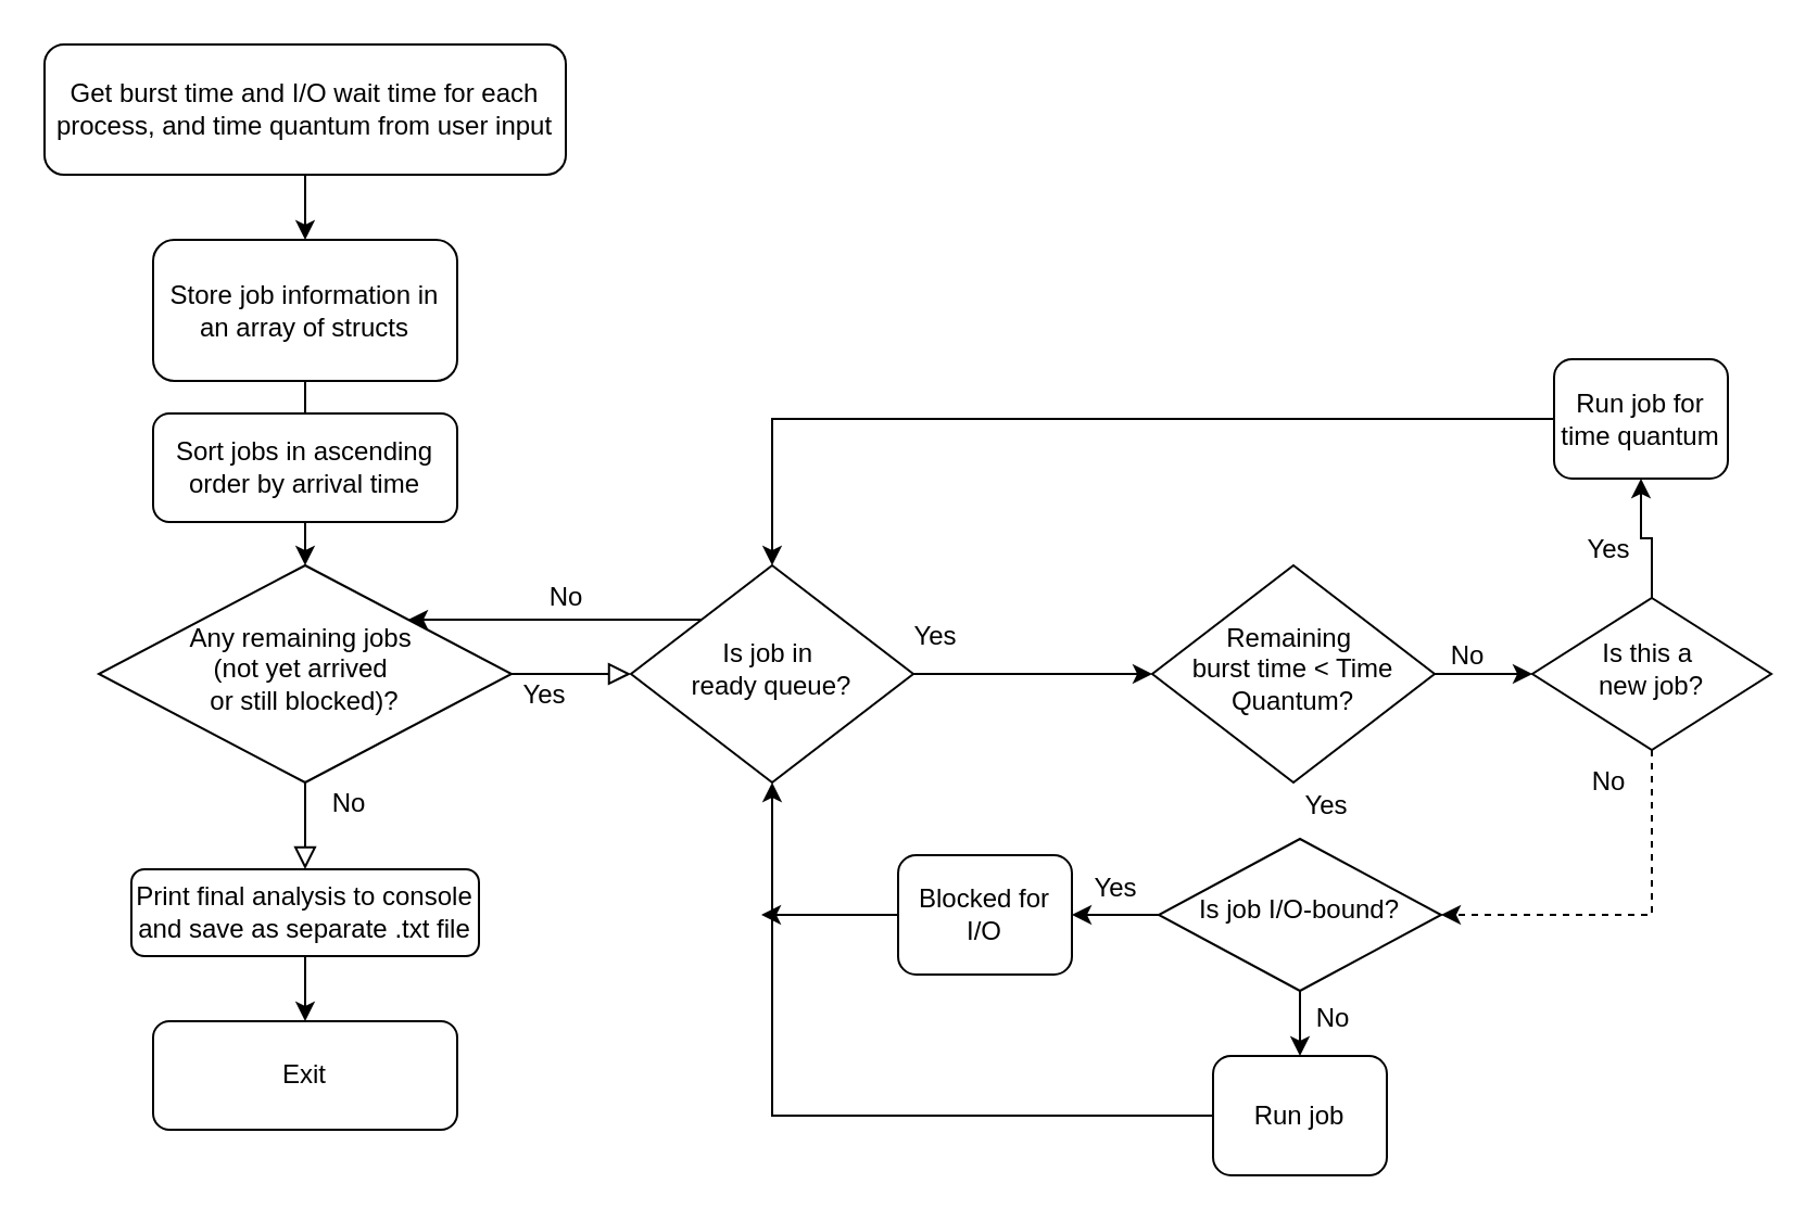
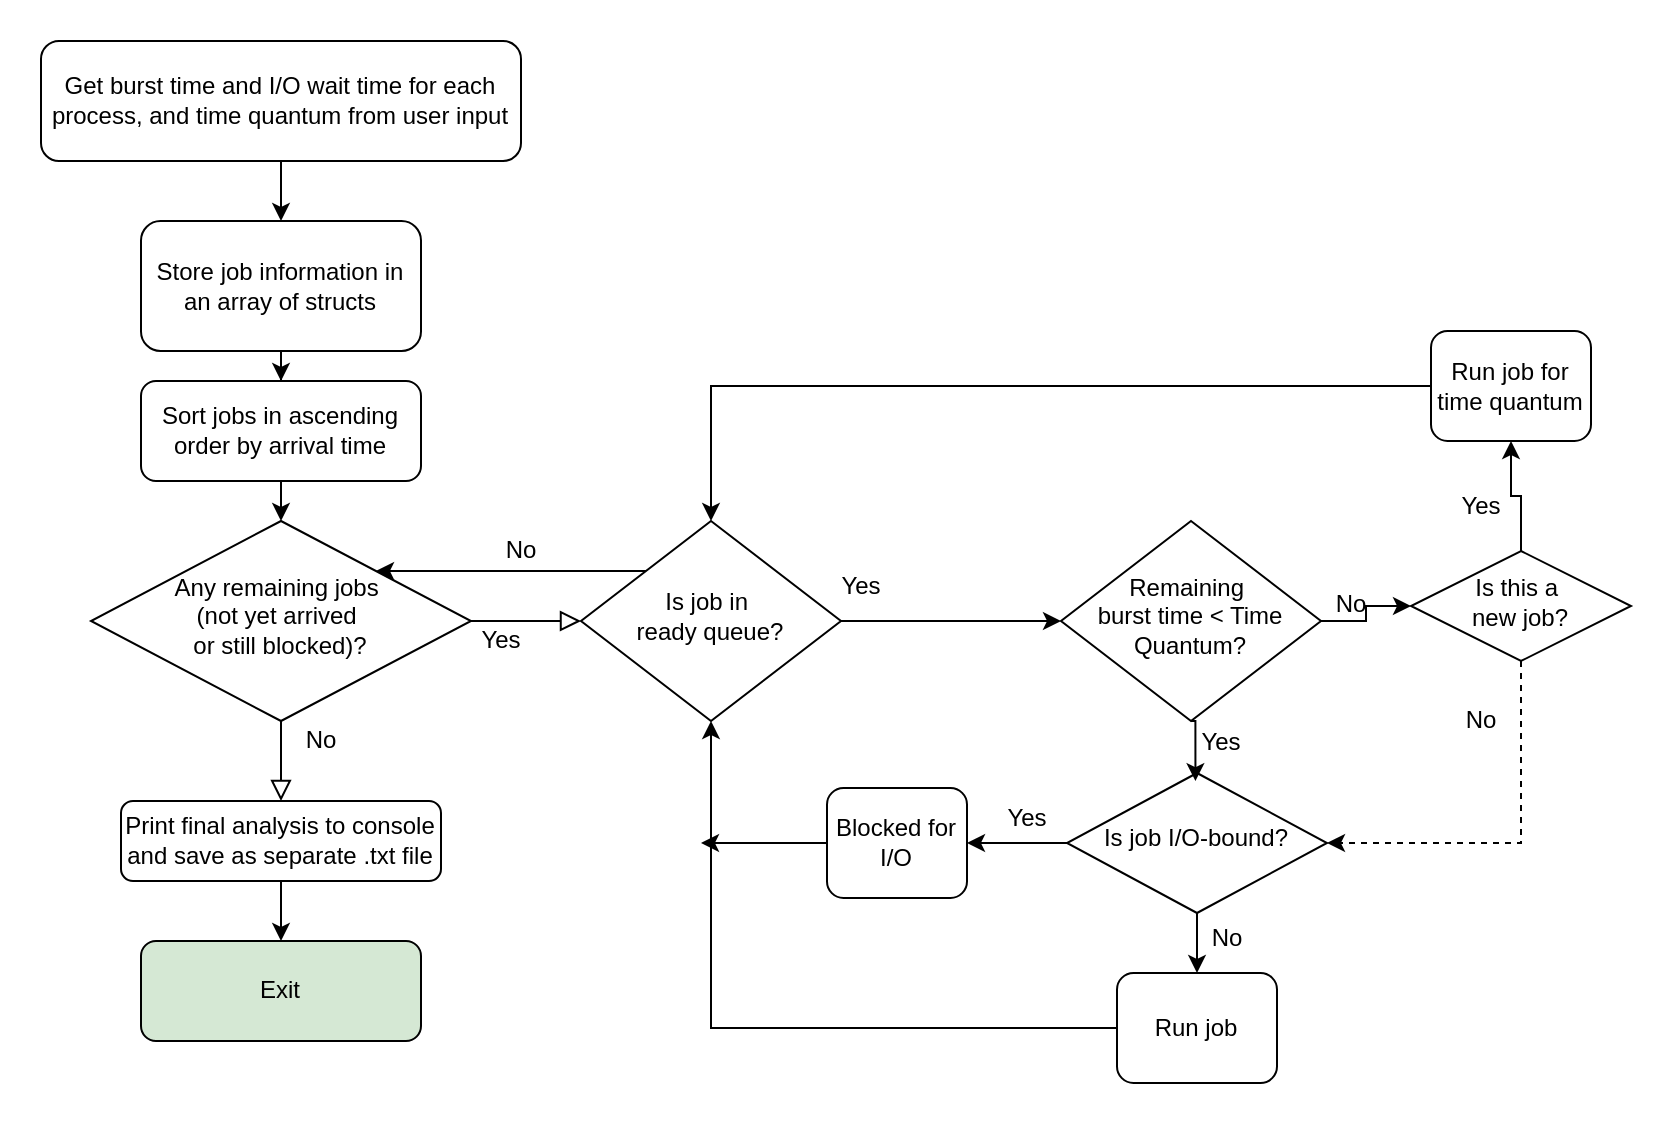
  <mxCell id="0" />
  <mxCell id="1" parent="0" />
  <mxCell id="2" style="edgeStyle=orthogonalEdgeStyle;rounded=0;orthogonalLoop=1;jettySize=auto;html=1;exitX=0.5;exitY=1;exitDx=0;exitDy=0;entryX=0.5;entryY=0;entryDx=0;entryDy=0;" parent="1" source="3" target="10" edge="1"><mxGeometry relative="1" as="geometry" /></mxCell>
  <mxCell id="3" value="Get burst time and I/O wait time for each process, and time quantum from user input" style="rounded=1;whiteSpace=wrap;html=1;fontSize=12;glass=0;strokeWidth=1;shadow=0;" parent="1" vertex="1"><mxGeometry x="20" y="20" width="240" height="60" as="geometry" /></mxCell>
  <mxCell id="4" value="&lt;font style=&quot;font-size: 12px;&quot;&gt;No&lt;/font&gt;" style="rounded=0;html=1;jettySize=auto;orthogonalLoop=1;fontSize=11;endArrow=block;endFill=0;endSize=8;strokeWidth=1;shadow=0;labelBackgroundColor=none;edgeStyle=orthogonalEdgeStyle;" parent="1" source="6" target="8" edge="1"><mxGeometry x="-0.5" y="20" relative="1" as="geometry"><mxPoint as="offset" /></mxGeometry></mxCell>
  <mxCell id="5" value="&lt;font style=&quot;font-size: 12px;&quot;&gt;Yes&lt;/font&gt;" style="edgeStyle=orthogonalEdgeStyle;rounded=0;html=1;jettySize=auto;orthogonalLoop=1;fontSize=11;endArrow=block;endFill=0;endSize=8;strokeWidth=1;shadow=0;labelBackgroundColor=none;" parent="1" source="6" edge="1"><mxGeometry x="-0.456" y="-10" relative="1" as="geometry"><mxPoint as="offset" /><mxPoint x="290" y="310" as="targetPoint" /></mxGeometry></mxCell>
  <mxCell id="6" value="Any remaining jobs&amp;nbsp;&lt;div&gt;(not yet arrived&amp;nbsp;&lt;/div&gt;&lt;div&gt;or still blocked)?&lt;/div&gt;" style="rhombus;whiteSpace=wrap;html=1;shadow=0;fontFamily=Helvetica;fontSize=12;align=center;strokeWidth=1;spacing=6;spacingTop=-4;" parent="1" vertex="1"><mxGeometry x="45" y="260" width="190" height="100" as="geometry" /></mxCell>
  <mxCell id="7" value="" style="edgeStyle=orthogonalEdgeStyle;rounded=0;orthogonalLoop=1;jettySize=auto;html=1;" parent="1" source="8" target="13" edge="1"><mxGeometry relative="1" as="geometry" /></mxCell>
  <mxCell id="8" value="Print final analysis to console and save as separate .txt file" style="rounded=1;whiteSpace=wrap;html=1;fontSize=12;glass=0;strokeWidth=1;shadow=0;" parent="1" vertex="1"><mxGeometry x="60" y="400" width="160" height="40" as="geometry" /></mxCell>
- <mxCell id="9" value="" style="edgeStyle=orthogonalEdgeStyle;rounded=0;orthogonalLoop=1;jettySize=auto;html=1;endArrow=none;" parent="1" source="10" target="12" edge="1"><mxGeometry relative="1" as="geometry" /></mxCell>
+ <mxCell id="9" value="" style="edgeStyle=orthogonalEdgeStyle;rounded=0;orthogonalLoop=1;jettySize=auto;html=1;" parent="1" source="10" target="12" edge="1"><mxGeometry relative="1" as="geometry" /></mxCell>
  <mxCell id="10" value="Store job information in an array of structs" style="rounded=1;whiteSpace=wrap;html=1;fontSize=12;glass=0;strokeWidth=1;shadow=0;" parent="1" vertex="1"><mxGeometry x="70" y="110" width="140" height="65" as="geometry" /></mxCell>
  <mxCell id="11" value="" style="edgeStyle=orthogonalEdgeStyle;rounded=0;orthogonalLoop=1;jettySize=auto;html=1;" parent="1" source="12" target="6" edge="1"><mxGeometry relative="1" as="geometry"><Array as="points"><mxPoint x="140" y="260" /><mxPoint x="145" y="260" /></Array></mxGeometry></mxCell>
  <mxCell id="12" value="Sort jobs in ascending order by arrival time" style="rounded=1;whiteSpace=wrap;html=1;fontSize=12;glass=0;strokeWidth=1;shadow=0;" parent="1" vertex="1"><mxGeometry x="70" y="190" width="140" height="50" as="geometry" /></mxCell>
- <mxCell id="13" value="Exit" style="rounded=1;whiteSpace=wrap;html=1;fontSize=12;glass=0;strokeWidth=1;shadow=0;" parent="1" vertex="1"><mxGeometry x="70" y="470" width="140" height="50" as="geometry" /></mxCell>
+ <mxCell id="13" value="Exit" style="rounded=1;whiteSpace=wrap;html=1;fontSize=12;glass=0;strokeWidth=1;shadow=0;fillColor=#d5e8d4;" parent="1" vertex="1"><mxGeometry x="70" y="470" width="140" height="50" as="geometry" /></mxCell>
  <mxCell id="14" style="edgeStyle=orthogonalEdgeStyle;rounded=0;orthogonalLoop=1;jettySize=auto;html=1;exitX=0;exitY=0;exitDx=0;exitDy=0;entryX=1;entryY=0;entryDx=0;entryDy=0;" parent="1" source="16" target="6" edge="1"><mxGeometry relative="1" as="geometry" /></mxCell>
  <mxCell id="15" value="" style="edgeStyle=orthogonalEdgeStyle;rounded=0;orthogonalLoop=1;jettySize=auto;html=1;" parent="1" source="16" target="19" edge="1"><mxGeometry relative="1" as="geometry" /></mxCell>
  <mxCell id="16" value="Is job&amp;nbsp;&lt;span style=&quot;background-color: initial;&quot;&gt;in&amp;nbsp;&lt;/span&gt;&lt;div&gt;&lt;span style=&quot;background-color: initial;&quot;&gt;ready queue?&lt;/span&gt;&lt;/div&gt;" style="rhombus;whiteSpace=wrap;html=1;shadow=0;fontFamily=Helvetica;fontSize=12;align=center;strokeWidth=1;spacing=6;spacingTop=-4;" parent="1" vertex="1"><mxGeometry x="290" y="260" width="130" height="100" as="geometry" /></mxCell>
  <mxCell id="17" value="No" style="text;html=1;align=center;verticalAlign=middle;resizable=0;points=[];autosize=1;strokeColor=none;fillColor=none;" parent="1" vertex="1"><mxGeometry x="240" y="260" width="40" height="30" as="geometry" /></mxCell>
  <mxCell id="18" style="edgeStyle=orthogonalEdgeStyle;rounded=0;orthogonalLoop=1;jettySize=auto;html=1;exitX=1;exitY=0.5;exitDx=0;exitDy=0;entryX=0;entryY=0.5;entryDx=0;entryDy=0;" parent="1" source="19" target="36" edge="1"><mxGeometry relative="1" as="geometry" /></mxCell>
  <mxCell id="19" value="Remaining&amp;nbsp;&lt;div&gt;burst time &amp;lt; Time Quantum?&lt;/div&gt;" style="rhombus;whiteSpace=wrap;html=1;shadow=0;fontFamily=Helvetica;fontSize=12;align=center;strokeWidth=1;spacing=6;spacingTop=-4;" parent="1" vertex="1"><mxGeometry x="530" y="260" width="130" height="100" as="geometry" /></mxCell>
  <mxCell id="20" value="Yes" style="text;html=1;align=center;verticalAlign=middle;resizable=0;points=[];autosize=1;strokeColor=none;fillColor=none;" parent="1" vertex="1"><mxGeometry x="410" y="278" width="40" height="30" as="geometry" /></mxCell>
  <mxCell id="21" style="edgeStyle=orthogonalEdgeStyle;rounded=0;orthogonalLoop=1;jettySize=auto;html=1;exitX=0;exitY=0.5;exitDx=0;exitDy=0;entryX=0.5;entryY=0;entryDx=0;entryDy=0;" parent="1" source="22" target="16" edge="1"><mxGeometry relative="1" as="geometry" /></mxCell>
  <mxCell id="22" value="Run job for time quantum" style="rounded=1;whiteSpace=wrap;html=1;fontSize=12;glass=0;strokeWidth=1;shadow=0;" parent="1" vertex="1"><mxGeometry x="715" y="165" width="80" height="55" as="geometry" /></mxCell>
  <mxCell id="23" style="edgeStyle=orthogonalEdgeStyle;rounded=0;orthogonalLoop=1;jettySize=auto;html=1;exitX=0;exitY=0.5;exitDx=0;exitDy=0;entryX=0.5;entryY=1;entryDx=0;entryDy=0;" parent="1" source="24" target="16" edge="1"><mxGeometry relative="1" as="geometry" /></mxCell>
  <mxCell id="24" value="Run job" style="rounded=1;whiteSpace=wrap;html=1;fontSize=12;glass=0;strokeWidth=1;shadow=0;" parent="1" vertex="1"><mxGeometry x="558" y="486" width="80" height="55" as="geometry" /></mxCell>
  <mxCell id="25" style="edgeStyle=orthogonalEdgeStyle;rounded=0;orthogonalLoop=1;jettySize=auto;html=1;exitX=0.5;exitY=1;exitDx=0;exitDy=0;entryX=0.5;entryY=0;entryDx=0;entryDy=0;" parent="1" source="27" target="24" edge="1"><mxGeometry relative="1" as="geometry" /></mxCell>
  <mxCell id="26" value="" style="edgeStyle=orthogonalEdgeStyle;rounded=0;orthogonalLoop=1;jettySize=auto;html=1;" parent="1" source="27" target="30" edge="1"><mxGeometry relative="1" as="geometry" /></mxCell>
  <mxCell id="27" value="Is job I/O-bound?" style="rhombus;whiteSpace=wrap;html=1;shadow=0;fontFamily=Helvetica;fontSize=12;align=center;strokeWidth=1;spacing=6;spacingTop=-4;" parent="1" vertex="1"><mxGeometry x="533" y="386" width="130" height="70" as="geometry" /></mxCell>
  <mxCell id="28" value="No" style="text;html=1;align=center;verticalAlign=middle;resizable=0;points=[];autosize=1;strokeColor=none;fillColor=none;" parent="1" vertex="1"><mxGeometry x="593" y="454" width="40" height="30" as="geometry" /></mxCell>
  <mxCell id="29" style="edgeStyle=orthogonalEdgeStyle;rounded=0;orthogonalLoop=1;jettySize=auto;html=1;exitX=0;exitY=0.5;exitDx=0;exitDy=0;" parent="1" source="30" edge="1"><mxGeometry relative="1" as="geometry"><mxPoint x="350" y="421" as="targetPoint" /></mxGeometry></mxCell>
- <mxCell id="30" value="Blocked for I/O" style="rounded=1;whiteSpace=wrap;html=1;fontSize=12;glass=0;strokeWidth=1;shadow=0;" parent="1" vertex="1"><mxGeometry x="413" y="393.5" width="80" height="55" as="geometry" /></mxCell>
+ <mxCell id="30" value="Blocked for I/O" style="rounded=1;whiteSpace=wrap;html=1;fontSize=12;glass=0;strokeWidth=1;shadow=0;" parent="1" vertex="1"><mxGeometry x="413" y="393.5" width="70" height="55" as="geometry" /></mxCell>
  <mxCell id="31" value="Yes" style="text;html=1;align=center;verticalAlign=middle;resizable=0;points=[];autosize=1;strokeColor=none;fillColor=none;" parent="1" vertex="1"><mxGeometry x="493" y="394" width="40" height="30" as="geometry" /></mxCell>
+ <mxCell id="32" style="edgeStyle=orthogonalEdgeStyle;rounded=0;orthogonalLoop=1;jettySize=auto;html=1;exitX=0.5;exitY=1;exitDx=0;exitDy=0;entryX=0.494;entryY=0.058;entryDx=0;entryDy=0;entryPerimeter=0;" parent="1" source="19" target="27" edge="1"><mxGeometry relative="1" as="geometry" /></mxCell>
  <mxCell id="33" value="Yes" style="text;html=1;align=center;verticalAlign=middle;resizable=0;points=[];autosize=1;strokeColor=none;fillColor=none;" parent="1" vertex="1"><mxGeometry x="590" y="356" width="40" height="30" as="geometry" /></mxCell>
  <mxCell id="34" value="" style="edgeStyle=orthogonalEdgeStyle;rounded=0;orthogonalLoop=1;jettySize=auto;html=1;" parent="1" source="36" target="22" edge="1"><mxGeometry relative="1" as="geometry" /></mxCell>
  <mxCell id="35" style="edgeStyle=orthogonalEdgeStyle;rounded=0;orthogonalLoop=1;jettySize=auto;html=1;exitX=0.5;exitY=1;exitDx=0;exitDy=0;entryX=1;entryY=0.5;entryDx=0;entryDy=0;dashed=1;" parent="1" source="36" target="27" edge="1"><mxGeometry relative="1" as="geometry" /></mxCell>
- <mxCell id="36" value="Is this a&amp;nbsp;&lt;div&gt;new job?&lt;/div&gt;" style="rhombus;whiteSpace=wrap;html=1;shadow=0;fontFamily=Helvetica;fontSize=12;align=center;strokeWidth=1;spacing=6;spacingTop=-4;" parent="1" vertex="1"><mxGeometry x="705" y="275" width="110" height="70" as="geometry" /></mxCell>
+ <mxCell id="36" value="Is this a&amp;nbsp;&lt;div&gt;new job?&lt;/div&gt;" style="rhombus;whiteSpace=wrap;html=1;shadow=0;fontFamily=Helvetica;fontSize=12;align=center;strokeWidth=1;spacing=6;spacingTop=-4;" parent="1" vertex="1"><mxGeometry x="705" y="275" width="110" height="55" as="geometry" /></mxCell>
  <mxCell id="37" value="No" style="text;html=1;align=center;verticalAlign=middle;resizable=0;points=[];autosize=1;strokeColor=none;fillColor=none;" parent="1" vertex="1"><mxGeometry x="655" y="287" width="40" height="30" as="geometry" /></mxCell>
  <mxCell id="38" value="Yes" style="text;html=1;align=center;verticalAlign=middle;resizable=0;points=[];autosize=1;strokeColor=none;fillColor=none;" parent="1" vertex="1"><mxGeometry x="720" y="238" width="40" height="30" as="geometry" /></mxCell>
  <mxCell id="39" value="No" style="text;html=1;align=center;verticalAlign=middle;resizable=0;points=[];autosize=1;strokeColor=none;fillColor=none;" parent="1" vertex="1"><mxGeometry x="720" y="345" width="40" height="30" as="geometry" /></mxCell>
